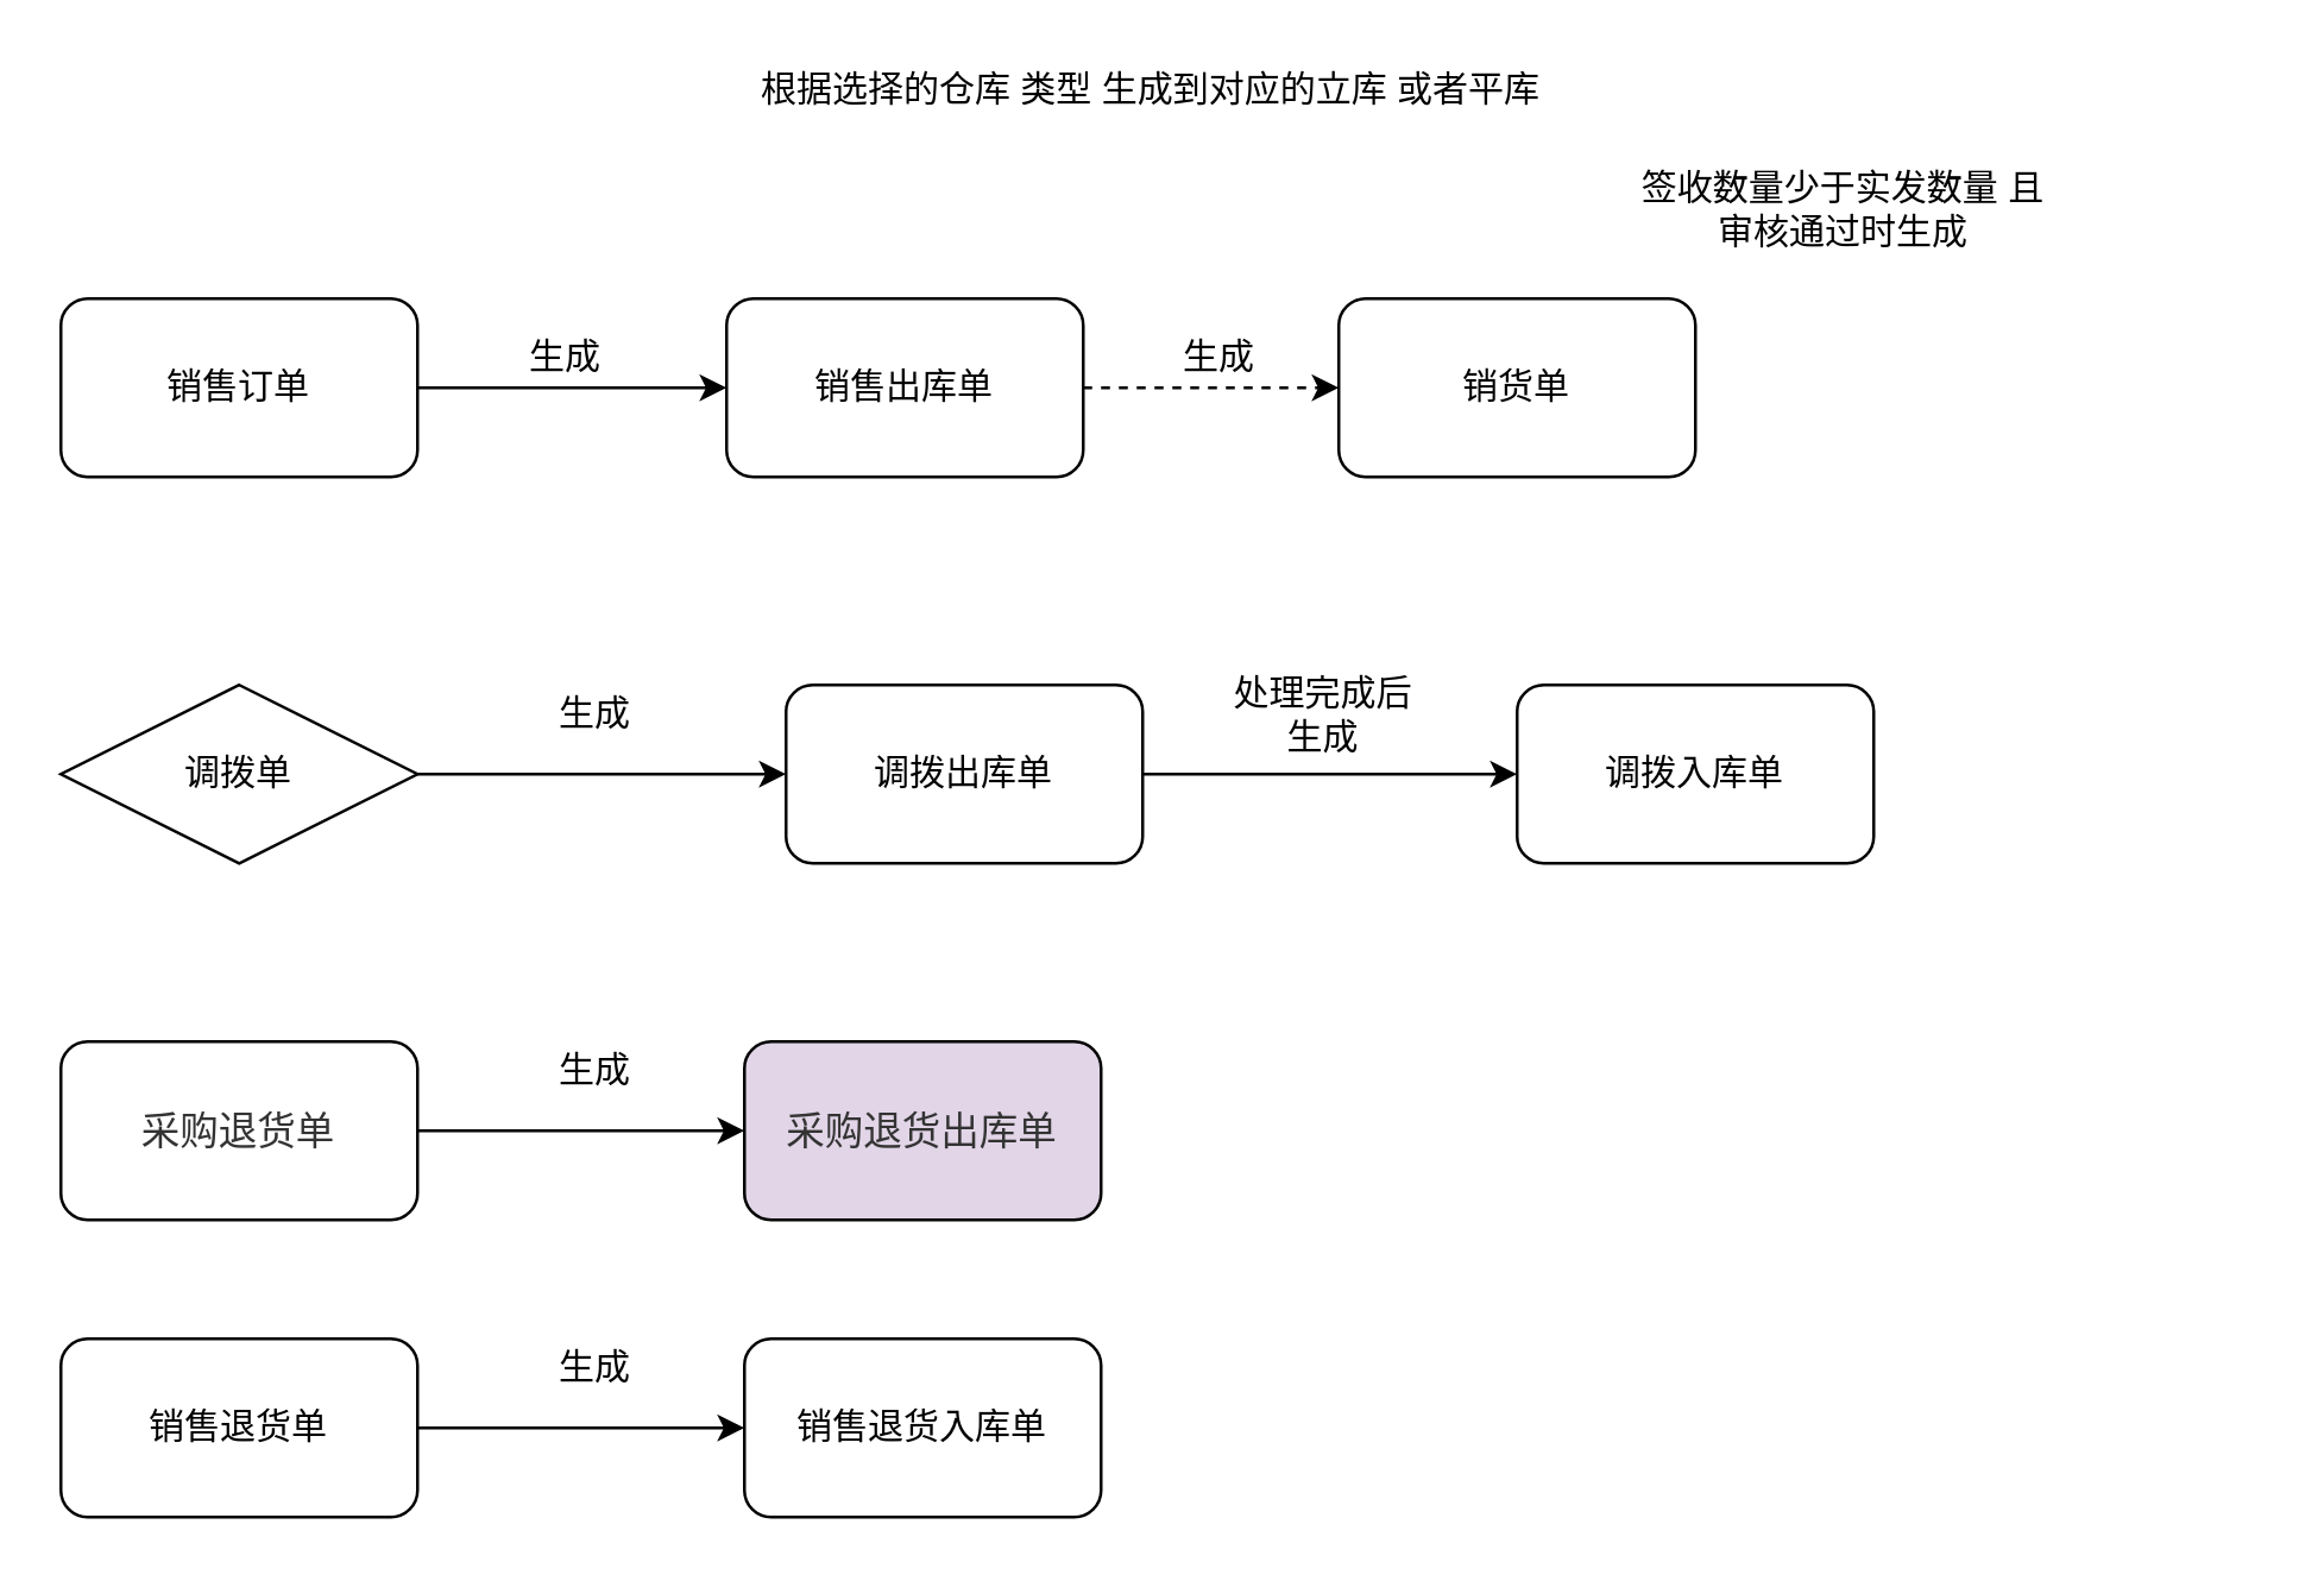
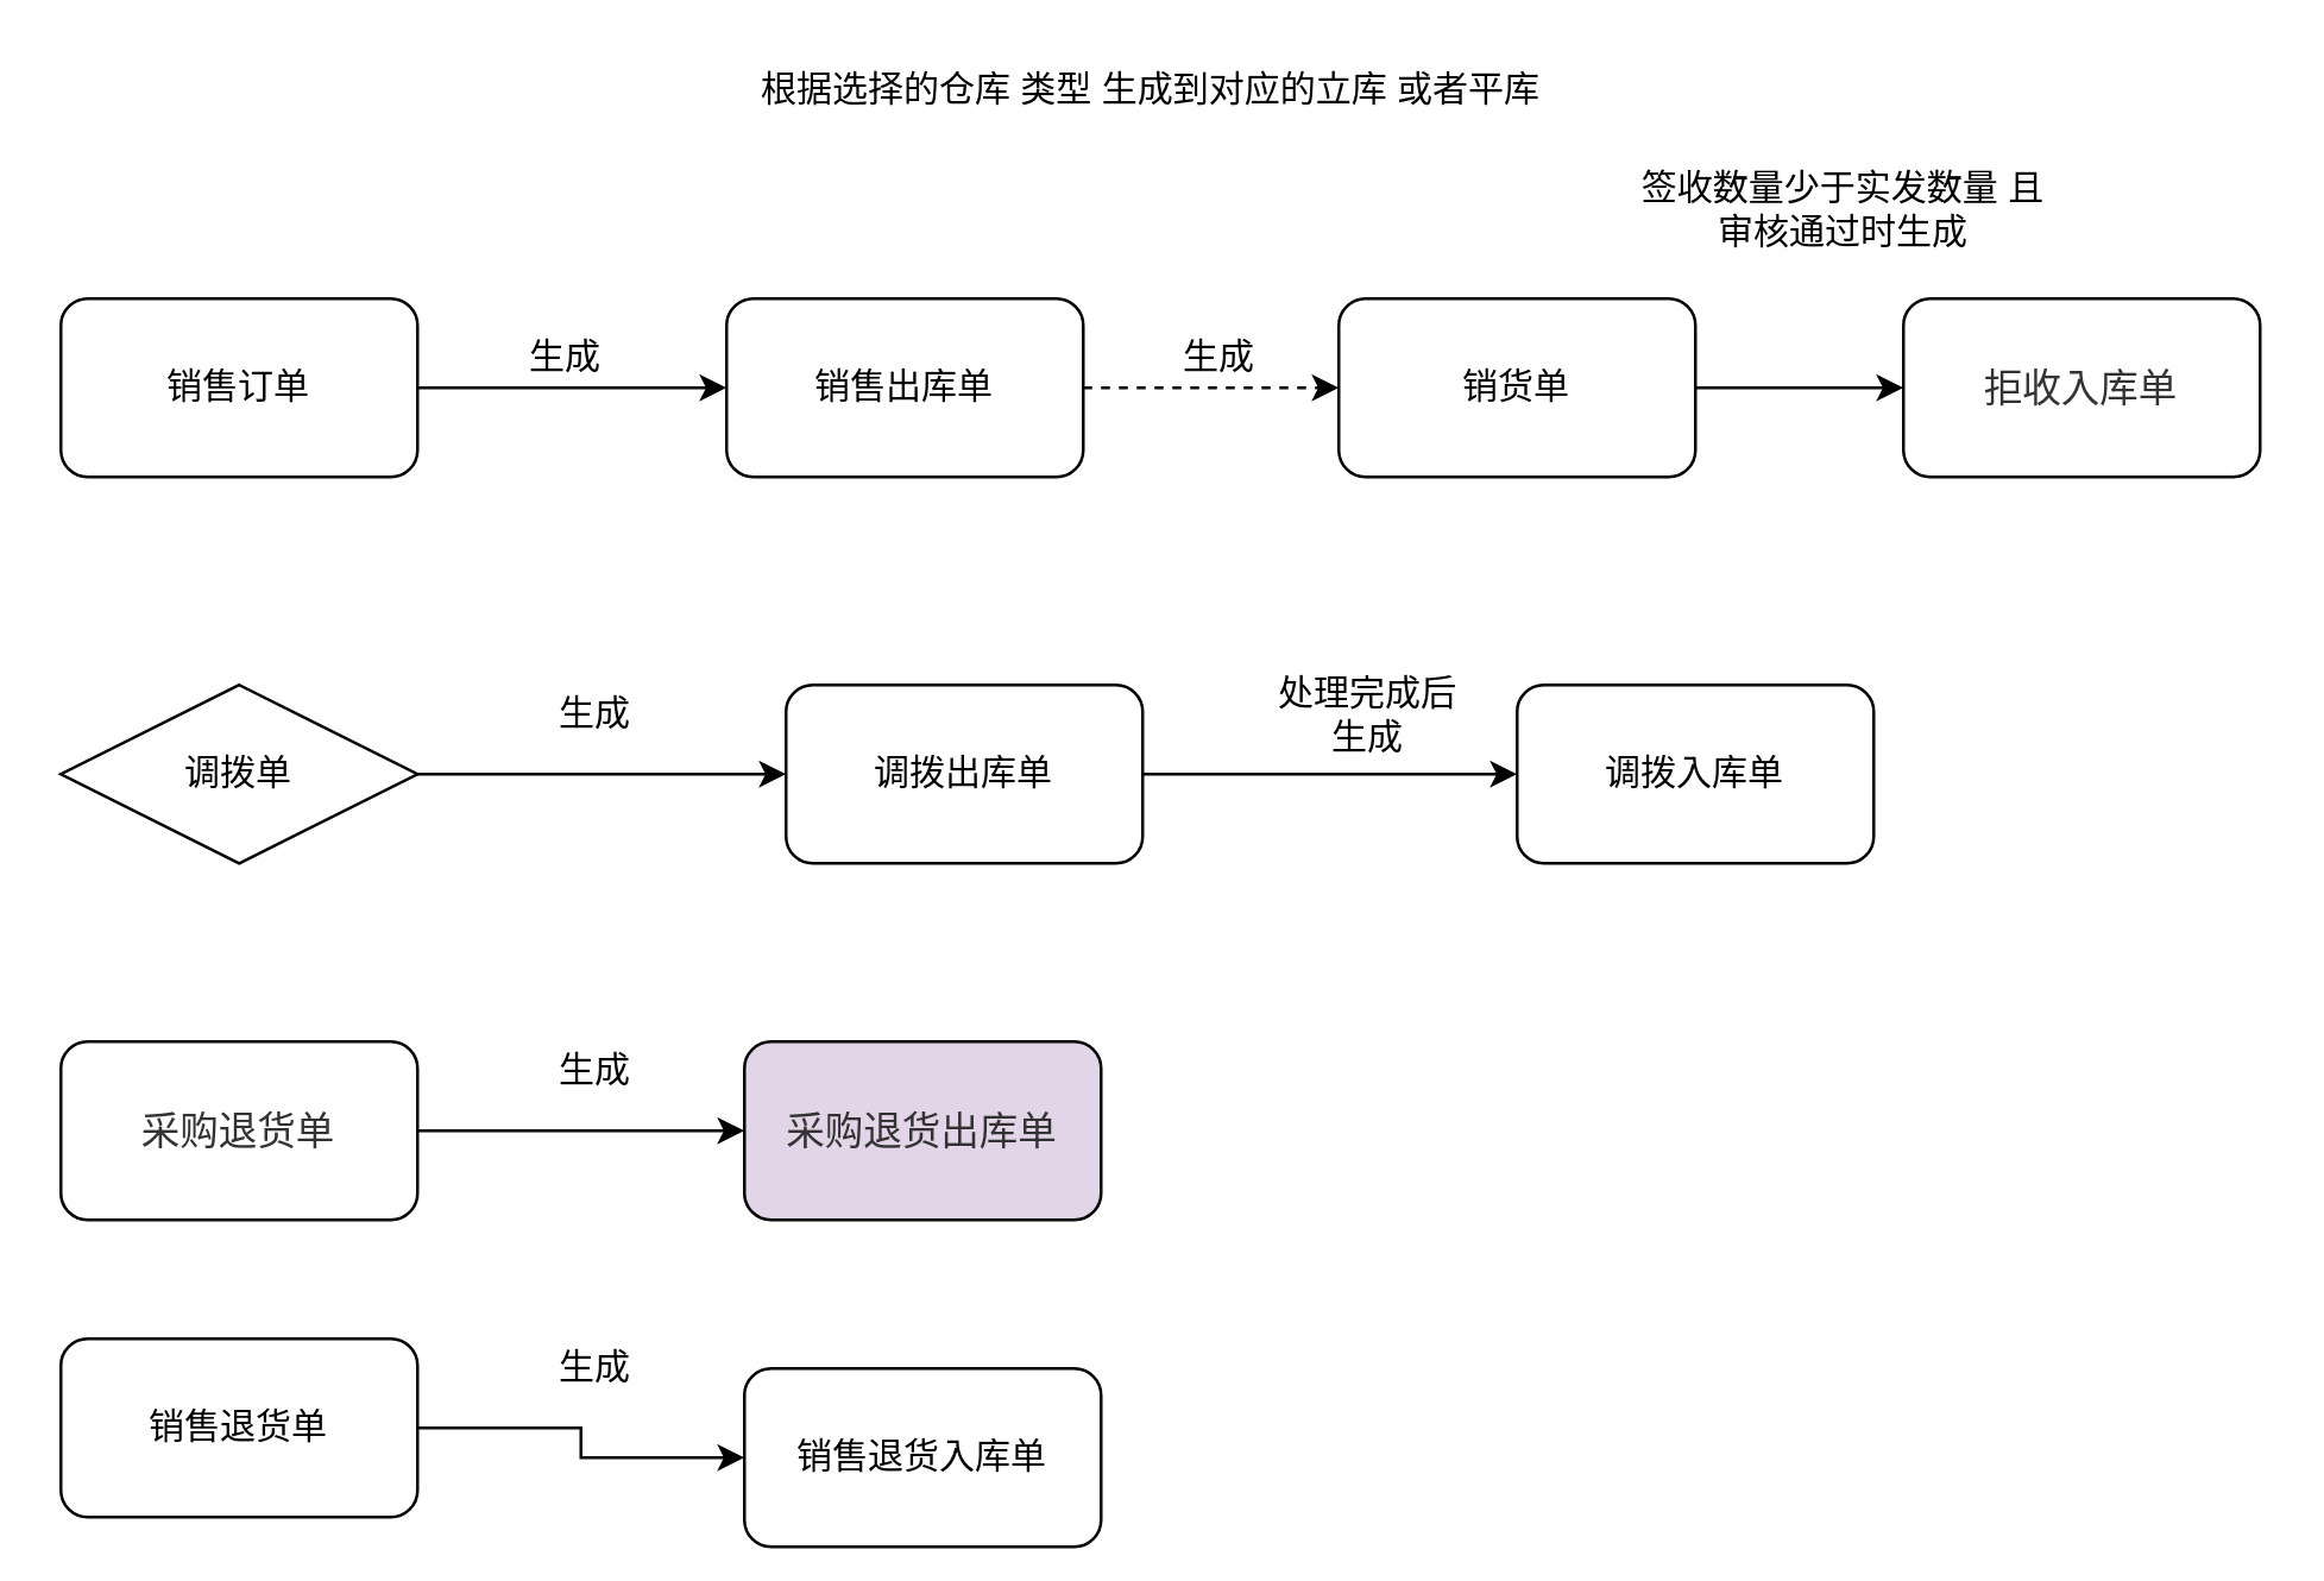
  <mxCell id="0" />
  <mxCell id="1" parent="0" />
  <mxCell id="2" style="edgeStyle=orthogonalEdgeStyle;rounded=0;orthogonalLoop=1;jettySize=auto;html=1;exitX=1;exitY=0.5;exitDx=0;exitDy=0;entryX=0;entryY=0.5;entryDx=0;entryDy=0;" parent="1" source="3" target="5" edge="1"><mxGeometry relative="1" as="geometry" /></mxCell>
  <mxCell id="3" value="销售订单" style="rounded=1;whiteSpace=wrap;html=1;" parent="1" vertex="1"><mxGeometry x="20" y="100" width="120" height="60" as="geometry" /></mxCell>
  <mxCell id="4" style="edgeStyle=orthogonalEdgeStyle;rounded=0;orthogonalLoop=1;jettySize=auto;html=1;exitX=1;exitY=0.5;exitDx=0;exitDy=0;entryX=0;entryY=0.5;entryDx=0;entryDy=0;dashed=1;" parent="1" source="5" target="7" edge="1"><mxGeometry relative="1" as="geometry" /></mxCell>
  <mxCell id="5" value="销售出库单" style="rounded=1;whiteSpace=wrap;html=1;" parent="1" vertex="1"><mxGeometry x="244" y="100" width="120" height="60" as="geometry" /></mxCell>
+ <mxCell id="6" style="edgeStyle=orthogonalEdgeStyle;rounded=0;orthogonalLoop=1;jettySize=auto;html=1;exitX=1;exitY=0.5;exitDx=0;exitDy=0;entryX=0;entryY=0.5;entryDx=0;entryDy=0;" parent="1" source="7" target="10" edge="1"><mxGeometry relative="1" as="geometry" /></mxCell>
  <mxCell id="7" value="销货单" style="rounded=1;whiteSpace=wrap;html=1;" parent="1" vertex="1"><mxGeometry x="450" y="100" width="120" height="60" as="geometry" /></mxCell>
  <mxCell id="8" value="生成" style="text;html=1;strokeColor=none;fillColor=none;align=center;verticalAlign=middle;whiteSpace=wrap;rounded=0;" parent="1" vertex="1"><mxGeometry x="170" y="110" width="40" height="20" as="geometry" /></mxCell>
  <mxCell id="9" value="生成" style="text;html=1;strokeColor=none;fillColor=none;align=center;verticalAlign=middle;whiteSpace=wrap;rounded=0;" parent="1" vertex="1"><mxGeometry x="390" y="110" width="40" height="20" as="geometry" /></mxCell>
+ <mxCell id="10" value="&lt;span style=&quot;color: rgb(51 , 51 , 51) ; font-family: &amp;#34;arial normal&amp;#34; , &amp;#34;arial&amp;#34; , sans-serif ; font-size: 13px&quot;&gt;拒收入库单&lt;/span&gt;" style="rounded=1;whiteSpace=wrap;html=1;" parent="1" vertex="1"><mxGeometry x="640" y="100" width="120" height="60" as="geometry" /></mxCell>
  <mxCell id="11" value="根据选择的仓库 类型 生成到对应的立库 或者平库" style="text;html=1;strokeColor=none;fillColor=none;align=center;verticalAlign=middle;whiteSpace=wrap;rounded=0;" parent="1" vertex="1"><mxGeometry x="244" y="20" width="286" height="20" as="geometry" /></mxCell>
  <mxCell id="12" style="edgeStyle=orthogonalEdgeStyle;rounded=0;orthogonalLoop=1;jettySize=auto;html=1;exitX=1;exitY=0.5;exitDx=0;exitDy=0;entryX=0;entryY=0.5;entryDx=0;entryDy=0;" parent="1" source="13" target="15" edge="1"><mxGeometry relative="1" as="geometry" /></mxCell>
  <mxCell id="13" value="调拨单" style="rhombus;whiteSpace=wrap;html=1;" parent="1" vertex="1"><mxGeometry x="20" y="230" width="120" height="60" as="geometry" /></mxCell>
  <mxCell id="14" style="edgeStyle=orthogonalEdgeStyle;rounded=0;orthogonalLoop=1;jettySize=auto;html=1;exitX=1;exitY=0.5;exitDx=0;exitDy=0;entryX=0;entryY=0.5;entryDx=0;entryDy=0;" parent="1" source="15" target="16" edge="1"><mxGeometry relative="1" as="geometry" /></mxCell>
  <mxCell id="15" value="调拨出库单" style="rounded=1;whiteSpace=wrap;html=1;" parent="1" vertex="1"><mxGeometry x="264" y="230" width="120" height="60" as="geometry" /></mxCell>
  <mxCell id="16" value="调拨入库单" style="rounded=1;whiteSpace=wrap;html=1;" parent="1" vertex="1"><mxGeometry x="510" y="230" width="120" height="60" as="geometry" /></mxCell>
  <mxCell id="17" value="生成" style="text;html=1;strokeColor=none;fillColor=none;align=center;verticalAlign=middle;whiteSpace=wrap;rounded=0;" parent="1" vertex="1"><mxGeometry x="180" y="230" width="40" height="20" as="geometry" /></mxCell>
- <mxCell id="18" value="处理完成后生成" style="text;html=1;strokeColor=none;fillColor=none;align=center;verticalAlign=middle;whiteSpace=wrap;rounded=0;" parent="1" vertex="1"><mxGeometry x="410" y="230" width="70" height="20" as="geometry" /></mxCell>
+ <mxCell id="18" value="处理完成后生成" style="text;html=1;strokeColor=none;fillColor=none;align=center;verticalAlign=middle;whiteSpace=wrap;rounded=0;" parent="1" vertex="1"><mxGeometry x="425" y="230" width="70" height="20" as="geometry" /></mxCell>
  <mxCell id="19" style="edgeStyle=orthogonalEdgeStyle;rounded=0;orthogonalLoop=1;jettySize=auto;html=1;exitX=1;exitY=0.5;exitDx=0;exitDy=0;entryX=0;entryY=0.5;entryDx=0;entryDy=0;" parent="1" source="20" target="21" edge="1"><mxGeometry relative="1" as="geometry" /></mxCell>
  <mxCell id="20" value="&lt;span style=&quot;color: rgb(51 , 51 , 51) ; font-family: &amp;#34;microsoftyahei&amp;#34; , , sans-serif ; font-size: 13px&quot;&gt;采购退货单&lt;/span&gt;" style="rounded=1;whiteSpace=wrap;html=1;" parent="1" vertex="1"><mxGeometry x="20" y="350" width="120" height="60" as="geometry" /></mxCell>
  <mxCell id="21" value="&lt;span style=&quot;color: rgb(51 , 51 , 51) ; font-family: &amp;#34;microsoftyahei&amp;#34; , , sans-serif ; font-size: 13px&quot;&gt;采购退货出库单&lt;/span&gt;" style="rounded=1;whiteSpace=wrap;html=1;fillColor=#e1d5e7;" parent="1" vertex="1"><mxGeometry x="250" y="350" width="120" height="60" as="geometry" /></mxCell>
  <mxCell id="22" value="生成" style="text;html=1;strokeColor=none;fillColor=none;align=center;verticalAlign=middle;whiteSpace=wrap;rounded=0;" parent="1" vertex="1"><mxGeometry x="180" y="350" width="40" height="20" as="geometry" /></mxCell>
  <mxCell id="23" style="edgeStyle=orthogonalEdgeStyle;rounded=0;orthogonalLoop=1;jettySize=auto;html=1;exitX=1;exitY=0.5;exitDx=0;exitDy=0;entryX=0;entryY=0.5;entryDx=0;entryDy=0;" parent="1" source="24" target="25" edge="1"><mxGeometry relative="1" as="geometry" /></mxCell>
  <mxCell id="24" value="销售退货单" style="rounded=1;whiteSpace=wrap;html=1;" parent="1" vertex="1"><mxGeometry x="20" y="450" width="120" height="60" as="geometry" /></mxCell>
- <mxCell id="25" value="销售退货入库单" style="rounded=1;whiteSpace=wrap;html=1;" parent="1" vertex="1"><mxGeometry x="250" y="450" width="120" height="60" as="geometry" /></mxCell>
+ <mxCell id="25" value="销售退货入库单" style="rounded=1;whiteSpace=wrap;html=1;" parent="1" vertex="1"><mxGeometry x="250" y="460" width="120" height="60" as="geometry" /></mxCell>
  <mxCell id="26" value="生成" style="text;html=1;strokeColor=none;fillColor=none;align=center;verticalAlign=middle;whiteSpace=wrap;rounded=0;" parent="1" vertex="1"><mxGeometry x="180" y="450" width="40" height="20" as="geometry" /></mxCell>
  <mxCell id="27" value="签收数量少于实发数量 且审核通过时生成" style="text;html=1;strokeColor=none;fillColor=none;align=center;verticalAlign=middle;whiteSpace=wrap;rounded=0;" vertex="1" parent="1"><mxGeometry x="550" y="40" width="140" height="60" as="geometry" /></mxCell>
